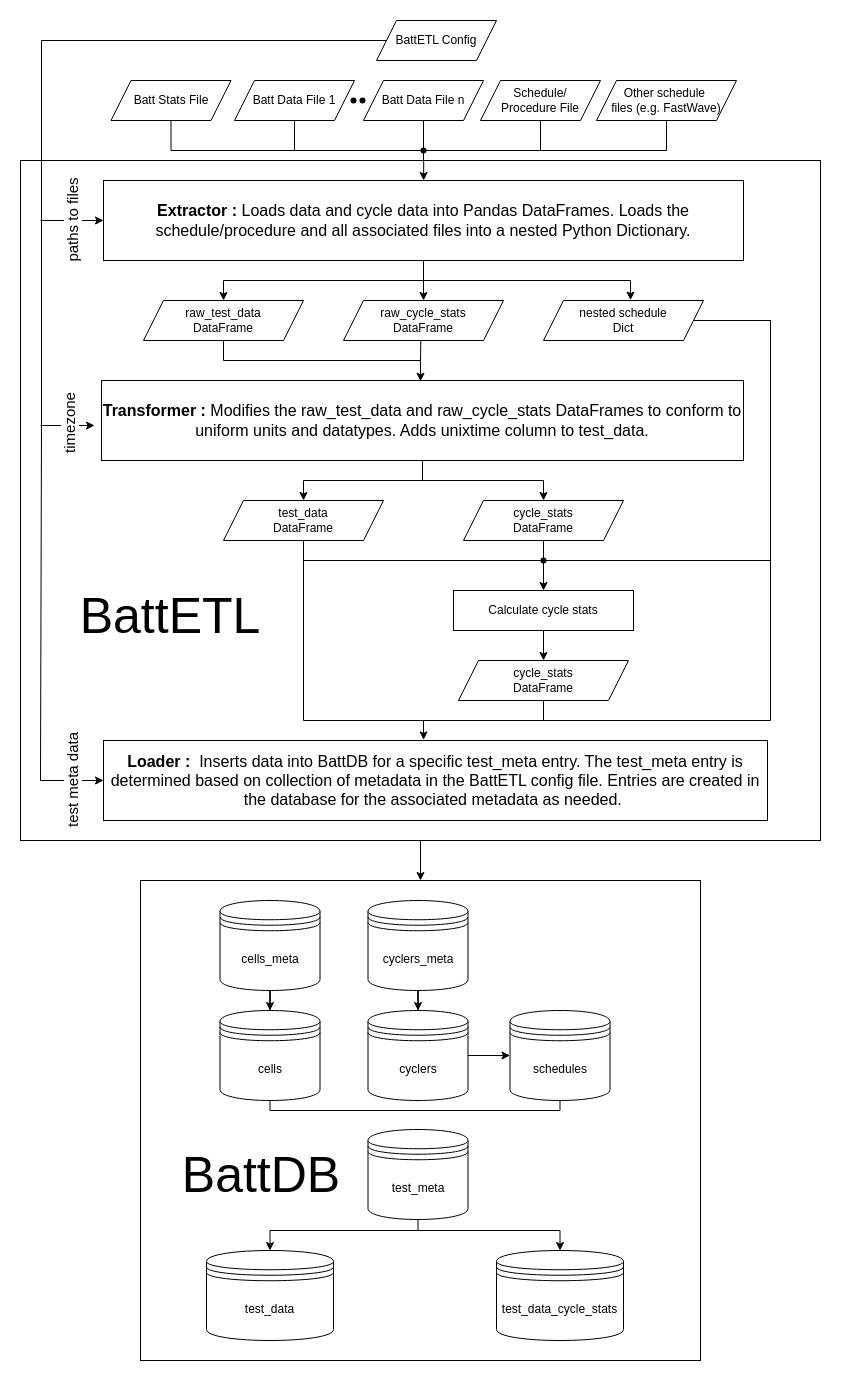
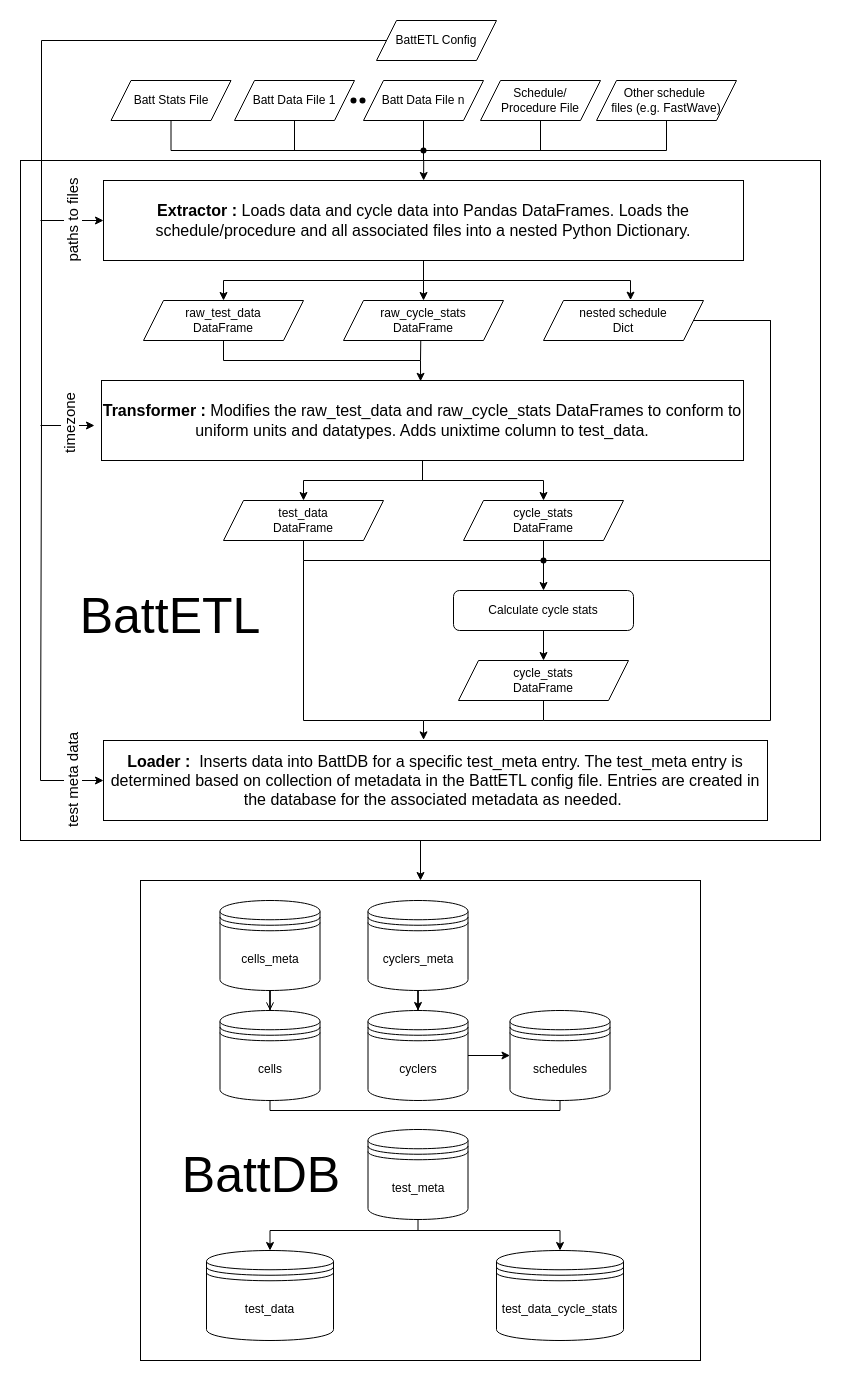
  <mxCell id="0" />
  <mxCell id="1" parent="0" />
  <mxCell id="2" value="" style="edgeStyle=orthogonalEdgeStyle;rounded=0;orthogonalLoop=1;jettySize=auto;html=1;" edge="1" parent="1" source="3" target="16"><mxGeometry relative="1" as="geometry" /></mxCell>
  <mxCell id="3" value="Batt Data File 1" style="shape=parallelogram;perimeter=parallelogramPerimeter;whiteSpace=wrap;html=1;fixedSize=1;" vertex="1" parent="1"><mxGeometry x="234" y="80" width="120" height="40" as="geometry" /></mxCell>
  <mxCell id="4" value="" style="edgeStyle=orthogonalEdgeStyle;rounded=0;orthogonalLoop=1;jettySize=auto;html=1;" edge="1" parent="1" source="5" target="16"><mxGeometry relative="1" as="geometry" /></mxCell>
  <mxCell id="5" value="Batt Data File n" style="shape=parallelogram;perimeter=parallelogramPerimeter;whiteSpace=wrap;html=1;fixedSize=1;" vertex="1" parent="1"><mxGeometry x="363" y="80" width="120" height="40" as="geometry" /></mxCell>
  <mxCell id="6" value="" style="edgeStyle=orthogonalEdgeStyle;rounded=0;orthogonalLoop=1;jettySize=auto;html=1;" edge="1" parent="1" source="7" target="16"><mxGeometry relative="1" as="geometry" /></mxCell>
  <mxCell id="7" value="Batt Stats File" style="shape=parallelogram;perimeter=parallelogramPerimeter;whiteSpace=wrap;html=1;fixedSize=1;" vertex="1" parent="1"><mxGeometry x="110.5" y="80" width="120" height="40" as="geometry" /></mxCell>
  <mxCell id="8" value="" style="shape=waypoint;sketch=0;fillStyle=solid;size=6;pointerEvents=1;points=[];fillColor=none;resizable=0;rotatable=0;perimeter=centerPerimeter;snapToPoint=1;" vertex="1" parent="1"><mxGeometry x="352" y="90" width="20" height="20" as="geometry" /></mxCell>
  <mxCell id="9" value="" style="shape=waypoint;sketch=0;fillStyle=solid;size=6;pointerEvents=1;points=[];fillColor=none;resizable=0;rotatable=0;perimeter=centerPerimeter;snapToPoint=1;" vertex="1" parent="1"><mxGeometry x="343" y="90" width="20" height="20" as="geometry" /></mxCell>
  <mxCell id="10" value="" style="edgeStyle=orthogonalEdgeStyle;rounded=0;orthogonalLoop=1;jettySize=auto;html=1;" edge="1" parent="1" source="11" target="16"><mxGeometry relative="1" as="geometry" /></mxCell>
  <mxCell id="11" value="Schedule/&lt;br&gt;Procedure File" style="shape=parallelogram;perimeter=parallelogramPerimeter;whiteSpace=wrap;html=1;fixedSize=1;" vertex="1" parent="1"><mxGeometry x="480" y="80" width="120" height="40" as="geometry" /></mxCell>
  <mxCell id="12" value="" style="edgeStyle=orthogonalEdgeStyle;rounded=0;orthogonalLoop=1;jettySize=auto;html=1;" edge="1" parent="1" source="13" target="16"><mxGeometry relative="1" as="geometry" /></mxCell>
  <mxCell id="13" value="Other schedule&amp;nbsp;&lt;br&gt;files (e.g. FastWave)" style="shape=parallelogram;perimeter=parallelogramPerimeter;whiteSpace=wrap;html=1;fixedSize=1;" vertex="1" parent="1"><mxGeometry x="596" y="80" width="140" height="40" as="geometry" /></mxCell>
  <mxCell id="14" value="" style="rounded=0;whiteSpace=wrap;html=1;" vertex="1" parent="1"><mxGeometry x="20" y="160" width="800" height="680" as="geometry" /></mxCell>
  <mxCell id="15" value="" style="edgeStyle=orthogonalEdgeStyle;rounded=0;orthogonalLoop=1;jettySize=auto;html=1;" edge="1" parent="1" source="16" target="19"><mxGeometry relative="1" as="geometry"><Array as="points"><mxPoint x="423" y="280" /><mxPoint x="423" y="280" /></Array></mxGeometry></mxCell>
  <mxCell id="16" value="&lt;font size=&quot;1&quot; style=&quot;&quot;&gt;&lt;b style=&quot;font-size: 16px;&quot;&gt;Extractor : &lt;/b&gt;&lt;span style=&quot;font-size: 16px;&quot;&gt;Loads data and cycle data into Pandas DataFrames. Loads the schedule/procedure and all associated files into a nested Python Dictionary.&lt;/span&gt;&lt;/font&gt;" style="rounded=0;whiteSpace=wrap;html=1;align=center;horizontal=1;verticalAlign=middle;" vertex="1" parent="1"><mxGeometry x="103" y="180" width="640" height="80" as="geometry" /></mxCell>
  <mxCell id="17" value="nested schedule&lt;br&gt;Dict" style="shape=parallelogram;perimeter=parallelogramPerimeter;whiteSpace=wrap;html=1;fixedSize=1;" vertex="1" parent="1"><mxGeometry x="543" y="300" width="160" height="40" as="geometry" /></mxCell>
  <mxCell id="18" value="raw_test_data&lt;br&gt;DataFrame" style="shape=parallelogram;perimeter=parallelogramPerimeter;whiteSpace=wrap;html=1;fixedSize=1;" vertex="1" parent="1"><mxGeometry x="143" y="300" width="160" height="40" as="geometry" /></mxCell>
  <mxCell id="19" value="raw_cycle_stats&lt;br&gt;DataFrame" style="shape=parallelogram;perimeter=parallelogramPerimeter;whiteSpace=wrap;html=1;fixedSize=1;" vertex="1" parent="1"><mxGeometry x="343" y="300" width="160" height="40" as="geometry" /></mxCell>
  <mxCell id="20" value="test_data&lt;br&gt;DataFrame" style="shape=parallelogram;perimeter=parallelogramPerimeter;whiteSpace=wrap;html=1;fixedSize=1;" vertex="1" parent="1"><mxGeometry x="223" y="500" width="160" height="40" as="geometry" /></mxCell>
  <mxCell id="21" value="" style="edgeStyle=orthogonalEdgeStyle;rounded=0;orthogonalLoop=1;jettySize=auto;html=1;" edge="1" parent="1" source="22" target="28"><mxGeometry relative="1" as="geometry" /></mxCell>
  <mxCell id="22" value="cycle_stats&lt;br&gt;DataFrame" style="shape=parallelogram;perimeter=parallelogramPerimeter;whiteSpace=wrap;html=1;fixedSize=1;" vertex="1" parent="1"><mxGeometry x="463" y="500" width="160" height="40" as="geometry" /></mxCell>
  <mxCell id="23" value="" style="endArrow=none;html=1;rounded=0;exitDx=0;exitDy=0;" edge="1" parent="1"><mxGeometry width="50" height="50" relative="1" as="geometry"><mxPoint x="41" y="425" as="sourcePoint" /><mxPoint x="40" y="780" as="targetPoint" /></mxGeometry></mxCell>
  <mxCell id="24" value="&lt;font style=&quot;font-size: 15px;&quot;&gt;paths to files&lt;/font&gt;" style="endArrow=classic;html=1;rounded=0;entryX=0;entryY=0.5;entryDx=0;entryDy=0;horizontal=0;" edge="1" parent="1" target="16"><mxGeometry width="50" height="50" relative="1" as="geometry"><mxPoint x="40" y="220" as="sourcePoint" /><mxPoint x="263" y="530" as="targetPoint" /></mxGeometry></mxCell>
  <mxCell id="25" value="" style="endArrow=classic;html=1;rounded=0;" edge="1" parent="1"><mxGeometry width="50" height="50" relative="1" as="geometry"><mxPoint x="40" y="425" as="sourcePoint" /><mxPoint x="94" y="425" as="targetPoint" /></mxGeometry></mxCell>
  <mxCell id="26" value="&lt;font style=&quot;font-size: 15px;&quot;&gt;timezone&lt;/font&gt;" style="edgeLabel;html=1;align=center;verticalAlign=middle;resizable=0;points=[];horizontal=0;" connectable="0" vertex="1" parent="25"><mxGeometry x="0.053" y="1" relative="1" as="geometry"><mxPoint as="offset" /></mxGeometry></mxCell>
  <mxCell id="27" value="" style="edgeStyle=orthogonalEdgeStyle;rounded=0;orthogonalLoop=1;jettySize=auto;html=1;" edge="1" parent="1" source="28" target="29"><mxGeometry relative="1" as="geometry" /></mxCell>
- <mxCell id="28" value="Calculate cycle stats" style="rounded=0;whiteSpace=wrap;html=1;" vertex="1" parent="1"><mxGeometry x="453" y="590" width="180" height="40" as="geometry" /></mxCell>
+ <mxCell id="28" value="Calculate cycle stats" style="whiteSpace=wrap;html=1;rounded=1;" vertex="1" parent="1"><mxGeometry x="453" y="590" width="180" height="40" as="geometry" /></mxCell>
  <mxCell id="29" value="cycle_stats&lt;br&gt;DataFrame" style="shape=parallelogram;perimeter=parallelogramPerimeter;whiteSpace=wrap;html=1;fixedSize=1;" vertex="1" parent="1"><mxGeometry x="458" y="660" width="170" height="40" as="geometry" /></mxCell>
  <mxCell id="30" value="" style="endArrow=none;html=1;rounded=0;exitX=0;exitY=0.5;exitDx=0;exitDy=0;" edge="1" parent="1" source="64"><mxGeometry width="50" height="50" relative="1" as="geometry"><mxPoint x="41" y="70" as="sourcePoint" /><mxPoint x="41" y="220" as="targetPoint" /><Array as="points"><mxPoint x="41" y="40" /></Array></mxGeometry></mxCell>
  <mxCell id="31" value="" style="edgeStyle=orthogonalEdgeStyle;rounded=0;orthogonalLoop=1;jettySize=auto;html=1;entryX=0.5;entryY=0;entryDx=0;entryDy=0;" edge="1" parent="1" source="32" target="22"><mxGeometry relative="1" as="geometry"><mxPoint x="423" y="540" as="targetPoint" /></mxGeometry></mxCell>
  <mxCell id="32" value="&lt;font size=&quot;1&quot; style=&quot;&quot;&gt;&lt;b style=&quot;font-size: 16px;&quot;&gt;Transformer : &lt;/b&gt;&lt;span style=&quot;font-size: 16px;&quot;&gt;Modifies the raw_test_data and raw_cycle_stats DataFrames to conform to uniform units and datatypes. Adds unixtime column to test_data.&lt;/span&gt;&lt;/font&gt;" style="rounded=0;whiteSpace=wrap;html=1;align=center;horizontal=1;verticalAlign=middle;" vertex="1" parent="1"><mxGeometry x="101" y="380" width="642" height="80" as="geometry" /></mxCell>
  <mxCell id="33" value="" style="endArrow=none;html=1;rounded=0;exitDx=0;exitDy=0;" edge="1" parent="1"><mxGeometry width="50" height="50" relative="1" as="geometry"><mxPoint x="41" y="220" as="sourcePoint" /><mxPoint x="41" y="425" as="targetPoint" /></mxGeometry></mxCell>
  <mxCell id="34" value="" style="endArrow=classic;html=1;rounded=0;entryDx=0;entryDy=0;horizontal=0;" edge="1" parent="1"><mxGeometry width="50" height="50" relative="1" as="geometry"><mxPoint x="41" y="220" as="sourcePoint" /><mxPoint x="41" y="220" as="targetPoint" /></mxGeometry></mxCell>
  <mxCell id="35" value="" style="endArrow=none;html=1;rounded=0;entryX=1;entryY=0.5;entryDx=0;entryDy=0;" edge="1" parent="1" target="17"><mxGeometry width="50" height="50" relative="1" as="geometry"><mxPoint x="543" y="560" as="sourcePoint" /><mxPoint x="523" y="410" as="targetPoint" /><Array as="points"><mxPoint x="770" y="560" /><mxPoint x="770" y="320" /></Array></mxGeometry></mxCell>
  <mxCell id="36" value="" style="endArrow=none;html=1;rounded=0;entryX=0.5;entryY=1;entryDx=0;entryDy=0;" edge="1" parent="1" target="20"><mxGeometry width="50" height="50" relative="1" as="geometry"><mxPoint x="543" y="560" as="sourcePoint" /><mxPoint x="293" y="560" as="targetPoint" /><Array as="points"><mxPoint x="303" y="560" /></Array></mxGeometry></mxCell>
  <mxCell id="37" value="" style="endArrow=classic;html=1;rounded=0;entryX=0.5;entryY=0;entryDx=0;entryDy=0;" edge="1" parent="1" target="20"><mxGeometry width="50" height="50" relative="1" as="geometry"><mxPoint x="423" y="480" as="sourcePoint" /><mxPoint x="443" y="520" as="targetPoint" /><Array as="points"><mxPoint x="303" y="480" /></Array></mxGeometry></mxCell>
  <mxCell id="38" value="&lt;font size=&quot;1&quot; style=&quot;&quot;&gt;&lt;b style=&quot;font-size: 16px;&quot;&gt;Loader :&amp;nbsp; &lt;/b&gt;&lt;span style=&quot;font-size: 16px;&quot;&gt;Inserts data into BattDB for a specific test_meta entry. The test_meta entry is determined based on collection of metadata in the BattETL config file. Entries are created in the database for the associated metadata as needed.&lt;/span&gt;&lt;span style=&quot;font-size: 16px;&quot;&gt;&amp;nbsp;&lt;/span&gt;&lt;/font&gt;" style="rounded=0;whiteSpace=wrap;html=1;align=center;horizontal=1;verticalAlign=middle;" vertex="1" parent="1"><mxGeometry x="103" y="740" width="664" height="80" as="geometry" /></mxCell>
  <mxCell id="39" value="" style="endArrow=classic;html=1;rounded=0;entryX=0.482;entryY=-0.008;entryDx=0;entryDy=0;entryPerimeter=0;" edge="1" parent="1" target="38"><mxGeometry width="50" height="50" relative="1" as="geometry"><mxPoint x="303" y="560" as="sourcePoint" /><mxPoint x="543" y="680" as="targetPoint" /><Array as="points"><mxPoint x="303" y="720" /><mxPoint x="423" y="720" /></Array></mxGeometry></mxCell>
  <mxCell id="40" value="" style="endArrow=none;html=1;rounded=0;entryX=0.5;entryY=1;entryDx=0;entryDy=0;" edge="1" parent="1" target="29"><mxGeometry width="50" height="50" relative="1" as="geometry"><mxPoint x="423" y="720" as="sourcePoint" /><mxPoint x="473" y="690" as="targetPoint" /><Array as="points"><mxPoint x="543" y="720" /></Array></mxGeometry></mxCell>
  <mxCell id="41" value="" style="endArrow=classic;html=1;rounded=0;entryX=0.5;entryY=0;entryDx=0;entryDy=0;" edge="1" parent="1" target="18"><mxGeometry width="50" height="50" relative="1" as="geometry"><mxPoint x="423" y="280" as="sourcePoint" /><mxPoint x="453" y="230" as="targetPoint" /><Array as="points"><mxPoint x="223" y="280" /></Array></mxGeometry></mxCell>
  <mxCell id="42" value="" style="endArrow=classic;html=1;rounded=0;entryX=0.544;entryY=-0.009;entryDx=0;entryDy=0;entryPerimeter=0;" edge="1" parent="1" target="17"><mxGeometry width="50" height="50" relative="1" as="geometry"><mxPoint x="423" y="280" as="sourcePoint" /><mxPoint x="573" y="230" as="targetPoint" /><Array as="points"><mxPoint x="630" y="280" /></Array></mxGeometry></mxCell>
  <mxCell id="43" value="test meta data" style="endArrow=classic;html=1;rounded=0;entryX=0;entryY=0.5;entryDx=0;entryDy=0;horizontal=0;fontSize=15;" edge="1" parent="1" target="38"><mxGeometry width="50" height="50" relative="1" as="geometry"><mxPoint x="40" y="780" as="sourcePoint" /><mxPoint x="623" y="670" as="targetPoint" /></mxGeometry></mxCell>
  <mxCell id="44" value="" style="endArrow=classic;html=1;rounded=0;exitX=0.504;exitY=0;exitDx=0;exitDy=0;exitPerimeter=0;" edge="1" parent="1" source="14" target="16"><mxGeometry width="50" height="50" relative="1" as="geometry"><mxPoint x="390" y="250" as="sourcePoint" /><mxPoint x="440" y="200" as="targetPoint" /></mxGeometry></mxCell>
  <mxCell id="45" value="" style="rounded=0;whiteSpace=wrap;html=1;" vertex="1" parent="1"><mxGeometry x="140" y="880" width="560" height="480" as="geometry" /></mxCell>
  <mxCell id="46" value="test_data_cycle_stats" style="shape=datastore;whiteSpace=wrap;html=1;" vertex="1" parent="1"><mxGeometry x="496" y="1250" width="127" height="90" as="geometry" /></mxCell>
- <mxCell id="47" value="" style="edgeStyle=orthogonalEdgeStyle;rounded=0;orthogonalLoop=1;jettySize=auto;html=1;" edge="1" parent="1" source="48" target="49"><mxGeometry relative="1" as="geometry" /></mxCell>
+ <mxCell id="47" value="" style="edgeStyle=orthogonalEdgeStyle;rounded=0;orthogonalLoop=1;jettySize=auto;html=1;endArrow=open;" edge="1" parent="1" source="48" target="49"><mxGeometry relative="1" as="geometry" /></mxCell>
  <mxCell id="48" value="cells_meta" style="shape=datastore;whiteSpace=wrap;html=1;" vertex="1" parent="1"><mxGeometry x="219.5" y="900" width="100" height="90" as="geometry" /></mxCell>
  <mxCell id="49" value="cells" style="shape=datastore;whiteSpace=wrap;html=1;" vertex="1" parent="1"><mxGeometry x="219.5" y="1010" width="100" height="90" as="geometry" /></mxCell>
  <mxCell id="50" value="" style="edgeStyle=orthogonalEdgeStyle;rounded=0;orthogonalLoop=1;jettySize=auto;html=1;" edge="1" parent="1" source="51" target="53"><mxGeometry relative="1" as="geometry" /></mxCell>
  <mxCell id="51" value="cyclers_meta" style="shape=datastore;whiteSpace=wrap;html=1;" vertex="1" parent="1"><mxGeometry x="367.5" y="900" width="100" height="90" as="geometry" /></mxCell>
  <mxCell id="52" value="" style="edgeStyle=orthogonalEdgeStyle;rounded=0;orthogonalLoop=1;jettySize=auto;html=1;" edge="1" parent="1" source="53" target="54"><mxGeometry relative="1" as="geometry" /></mxCell>
  <mxCell id="53" value="cyclers" style="shape=datastore;whiteSpace=wrap;html=1;" vertex="1" parent="1"><mxGeometry x="367.5" y="1010" width="100" height="90" as="geometry" /></mxCell>
  <mxCell id="54" value="schedules" style="shape=datastore;whiteSpace=wrap;html=1;" vertex="1" parent="1"><mxGeometry x="509.5" y="1010" width="100" height="90" as="geometry" /></mxCell>
  <mxCell id="55" value="test_meta" style="shape=datastore;whiteSpace=wrap;html=1;" vertex="1" parent="1"><mxGeometry x="367.5" y="1129" width="100" height="90" as="geometry" /></mxCell>
  <mxCell id="56" value="test_data" style="shape=datastore;whiteSpace=wrap;html=1;" vertex="1" parent="1"><mxGeometry x="206" y="1250" width="127" height="90" as="geometry" /></mxCell>
  <mxCell id="57" value="" style="endArrow=classic;html=1;rounded=0;exitX=0.5;exitY=1;exitDx=0;exitDy=0;entryX=0.5;entryY=0;entryDx=0;entryDy=0;" edge="1" parent="1" source="14" target="45"><mxGeometry width="50" height="50" relative="1" as="geometry"><mxPoint x="560" y="1030" as="sourcePoint" /><mxPoint x="610" y="980" as="targetPoint" /></mxGeometry></mxCell>
  <mxCell id="58" value="" style="endArrow=none;html=1;rounded=0;exitX=0.5;exitY=1;exitDx=0;exitDy=0;" edge="1" parent="1" source="49"><mxGeometry width="50" height="50" relative="1" as="geometry"><mxPoint x="449.5" y="1150" as="sourcePoint" /><mxPoint x="419.5" y="1110" as="targetPoint" /><Array as="points"><mxPoint x="269.5" y="1110" /></Array></mxGeometry></mxCell>
  <mxCell id="59" value="" style="endArrow=none;html=1;rounded=0;entryX=0.5;entryY=1;entryDx=0;entryDy=0;" edge="1" parent="1" target="54"><mxGeometry width="50" height="50" relative="1" as="geometry"><mxPoint x="419.5" y="1110" as="sourcePoint" /><mxPoint x="499.5" y="1100" as="targetPoint" /><Array as="points"><mxPoint x="559.5" y="1110" /></Array></mxGeometry></mxCell>
  <mxCell id="60" value="" style="endArrow=classic;html=1;rounded=0;entryX=0.5;entryY=0;entryDx=0;entryDy=0;exitX=0.5;exitY=1;exitDx=0;exitDy=0;" edge="1" parent="1" source="55" target="56"><mxGeometry width="50" height="50" relative="1" as="geometry"><mxPoint x="379.5" y="1080" as="sourcePoint" /><mxPoint x="429.5" y="1030" as="targetPoint" /><Array as="points"><mxPoint x="417.5" y="1230" /><mxPoint x="269.5" y="1230" /></Array></mxGeometry></mxCell>
  <mxCell id="61" value="" style="endArrow=classic;html=1;rounded=0;entryX=0.5;entryY=0;entryDx=0;entryDy=0;" edge="1" parent="1" target="46"><mxGeometry width="50" height="50" relative="1" as="geometry"><mxPoint x="409.5" y="1230" as="sourcePoint" /><mxPoint x="409.5" y="1140" as="targetPoint" /><Array as="points"><mxPoint x="559.5" y="1230" /></Array></mxGeometry></mxCell>
  <mxCell id="62" value="&lt;font style=&quot;font-size: 50px;&quot;&gt;BattETL&lt;/font&gt;" style="text;html=1;strokeColor=none;fillColor=none;align=center;verticalAlign=middle;whiteSpace=wrap;rounded=0;" vertex="1" parent="1"><mxGeometry x="140" y="600" width="60" height="30" as="geometry" /></mxCell>
  <mxCell id="63" value="&lt;font style=&quot;font-size: 50px;&quot;&gt;BattDB&lt;/font&gt;" style="text;html=1;strokeColor=none;fillColor=none;align=center;verticalAlign=middle;whiteSpace=wrap;rounded=0;" vertex="1" parent="1"><mxGeometry x="230.5" y="1159" width="60" height="30" as="geometry" /></mxCell>
  <mxCell id="64" value="BattETL Config" style="shape=parallelogram;perimeter=parallelogramPerimeter;whiteSpace=wrap;html=1;fixedSize=1;" vertex="1" parent="1"><mxGeometry x="376" y="20" width="120" height="40" as="geometry" /></mxCell>
  <mxCell id="65" value="" style="endArrow=none;html=1;rounded=0;entryX=1;entryY=0.5;entryDx=0;entryDy=0;" edge="1" parent="1" target="17"><mxGeometry width="50" height="50" relative="1" as="geometry"><mxPoint x="543" y="720" as="sourcePoint" /><mxPoint x="730" y="610" as="targetPoint" /><Array as="points"><mxPoint x="770" y="720" /><mxPoint x="770" y="320" /></Array></mxGeometry></mxCell>
  <mxCell id="66" value="" style="shape=waypoint;sketch=0;fillStyle=solid;size=6;pointerEvents=1;points=[];fillColor=none;resizable=0;rotatable=0;perimeter=centerPerimeter;snapToPoint=1;" vertex="1" parent="1"><mxGeometry x="533" y="550" width="20" height="20" as="geometry" /></mxCell>
  <mxCell id="67" value="" style="shape=waypoint;sketch=0;fillStyle=solid;size=6;pointerEvents=1;points=[];fillColor=none;resizable=0;rotatable=0;perimeter=centerPerimeter;snapToPoint=1;" vertex="1" parent="1"><mxGeometry x="413" y="140" width="20" height="20" as="geometry" /></mxCell>
  <mxCell id="68" value="" style="endArrow=classic;html=1;rounded=0;exitX=0.5;exitY=1;exitDx=0;exitDy=0;entryX=0.497;entryY=0.01;entryDx=0;entryDy=0;entryPerimeter=0;" edge="1" parent="1" source="18" target="32"><mxGeometry width="50" height="50" relative="1" as="geometry"><mxPoint x="310" y="400" as="sourcePoint" /><mxPoint x="430" y="380" as="targetPoint" /><Array as="points"><mxPoint x="223" y="360" /><mxPoint x="420" y="360" /></Array></mxGeometry></mxCell>
  <mxCell id="69" value="" style="endArrow=none;html=1;rounded=0;exitX=0.483;exitY=0.988;exitDx=0;exitDy=0;exitPerimeter=0;" edge="1" parent="1" source="19"><mxGeometry width="50" height="50" relative="1" as="geometry"><mxPoint x="330" y="420" as="sourcePoint" /><mxPoint x="420" y="360" as="targetPoint" /></mxGeometry></mxCell>
